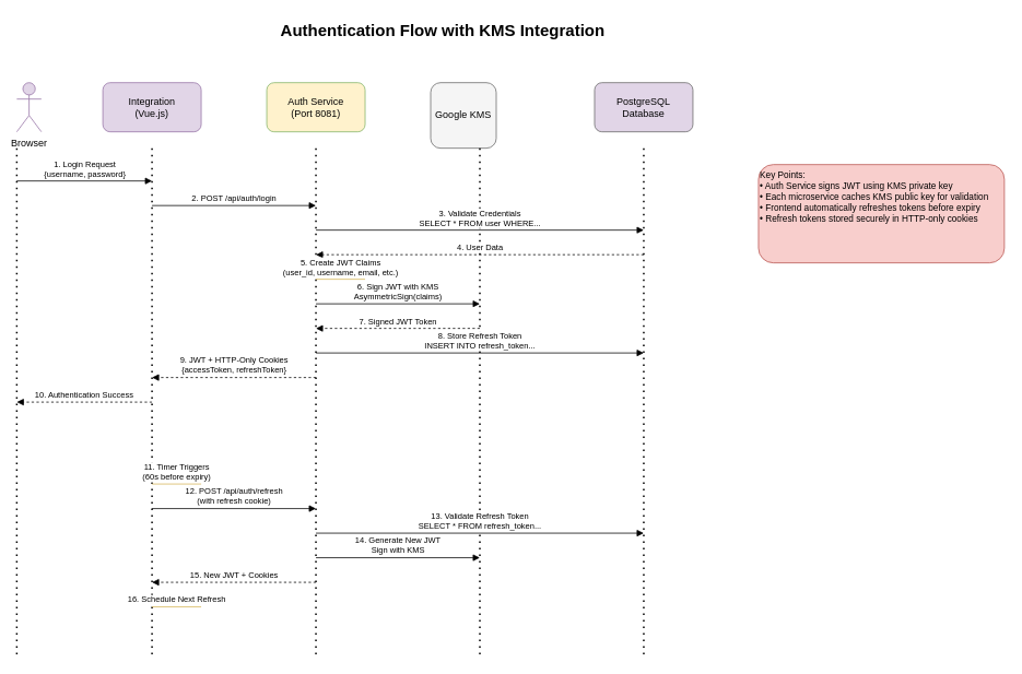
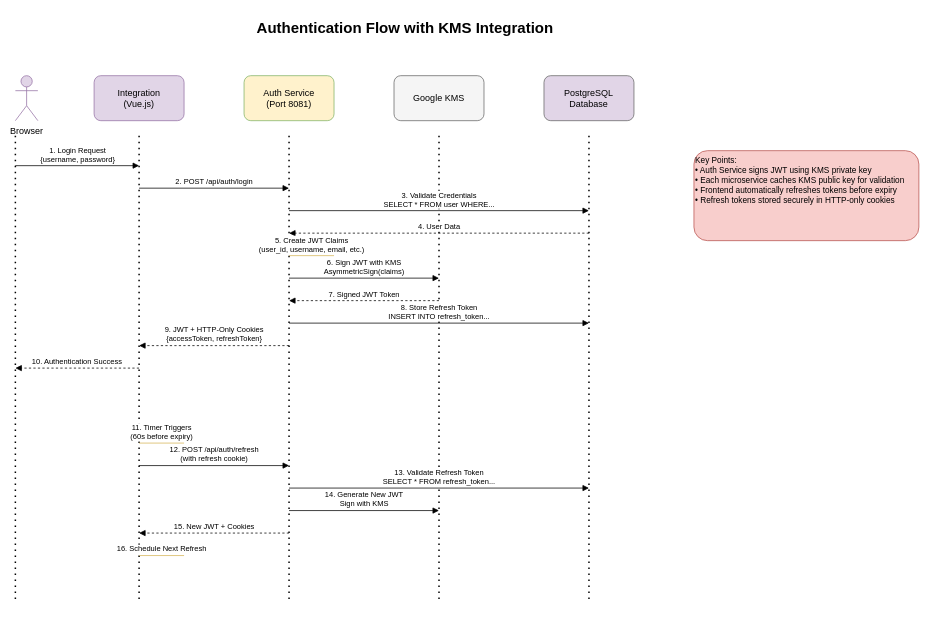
  <mxCell id="0" />
  <mxCell id="1" parent="0" />
  <mxCell id="2" value="Authentication Flow with KMS Integration" style="text;html=1;strokeColor=none;fillColor=none;align=center;verticalAlign=middle;whiteSpace=wrap;rounded=0;fontSize=20;fontStyle=1;" vertex="1" parent="1"><mxGeometry x="290" y="20" width="500" height="30" as="geometry" /></mxCell>
  <mxCell id="3" value="Browser" style="shape=umlActor;verticalLabelPosition=bottom;verticalAlign=top;html=1;outlineConnect=0;fillColor=#e1d5e7;strokeColor=#9673a6;" vertex="1" parent="1"><mxGeometry x="20" y="100" width="30" height="60" as="geometry" /></mxCell>
  <mxCell id="4" value="Integration&#10;(Vue.js)" style="rounded=1;whiteSpace=wrap;html=1;fillColor=#e1d5e7;strokeColor=#9673a6;fontSize=12;align=center;" vertex="1" parent="1"><mxGeometry x="125" y="100" width="120" height="60" as="geometry" /></mxCell>
  <mxCell id="5" value="Auth Service&#10;(Port 8081)" style="rounded=1;whiteSpace=wrap;html=1;fillColor=#fff2cc;strokeColor=#82b366;fontSize=12;align=center;" vertex="1" parent="1"><mxGeometry x="325" y="100" width="120" height="60" as="geometry" /></mxCell>
- <mxCell id="6" value="Google KMS" style="rounded=1;whiteSpace=wrap;html=1;fillColor=#f5f5f5;strokeColor=#666666;fontSize=12;align=center;" vertex="1" parent="1"><mxGeometry x="525" y="100" width="80" height="80" as="geometry" /></mxCell>
+ <mxCell id="6" value="Google KMS" style="rounded=1;whiteSpace=wrap;html=1;fillColor=#f5f5f5;strokeColor=#666666;fontSize=12;align=center;" vertex="1" parent="1"><mxGeometry x="525" y="100" width="120" height="60" as="geometry" /></mxCell>
  <mxCell id="7" value="PostgreSQL&#10;Database" style="rounded=1;whiteSpace=wrap;html=1;fillColor=#e1d5e7;strokeColor=#666666;fontSize=12;align=center;" vertex="1" parent="1"><mxGeometry x="725" y="100" width="120" height="60" as="geometry" /></mxCell>
  <mxCell id="8" value="" style="endArrow=none;dashed=1;html=1;dashPattern=1 3;strokeWidth=2;" edge="1" parent="1"><mxGeometry width="50" height="50" relative="1" as="geometry"><mxPoint x="20" y="180" as="sourcePoint" /><mxPoint x="20" y="800" as="targetPoint" /></mxGeometry></mxCell>
  <mxCell id="9" value="" style="endArrow=none;dashed=1;html=1;dashPattern=1 3;strokeWidth=2;" edge="1" parent="1"><mxGeometry width="50" height="50" relative="1" as="geometry"><mxPoint x="185" y="180" as="sourcePoint" /><mxPoint x="185" y="800" as="targetPoint" /></mxGeometry></mxCell>
  <mxCell id="10" value="" style="endArrow=none;dashed=1;html=1;dashPattern=1 3;strokeWidth=2;" edge="1" parent="1"><mxGeometry width="50" height="50" relative="1" as="geometry"><mxPoint x="385" y="180" as="sourcePoint" /><mxPoint x="385" y="800" as="targetPoint" /></mxGeometry></mxCell>
  <mxCell id="11" value="" style="endArrow=none;dashed=1;html=1;dashPattern=1 3;strokeWidth=2;" edge="1" parent="1"><mxGeometry width="50" height="50" relative="1" as="geometry"><mxPoint x="585" y="180" as="sourcePoint" /><mxPoint x="585" y="800" as="targetPoint" /></mxGeometry></mxCell>
  <mxCell id="12" value="" style="endArrow=none;dashed=1;html=1;dashPattern=1 3;strokeWidth=2;" edge="1" parent="1"><mxGeometry width="50" height="50" relative="1" as="geometry"><mxPoint x="785" y="180" as="sourcePoint" /><mxPoint x="785" y="800" as="targetPoint" /></mxGeometry></mxCell>
  <mxCell id="13" value="1. Login Request&#10;{username, password}" style="html=1;verticalAlign=bottom;endArrow=block;fontSize=10;" edge="1" parent="1"><mxGeometry width="80" relative="1" as="geometry"><mxPoint x="20" y="220" as="sourcePoint" /><mxPoint x="185" y="220" as="targetPoint" /></mxGeometry></mxCell>
  <mxCell id="14" value="2. POST /api/auth/login" style="html=1;verticalAlign=bottom;endArrow=block;fontSize=10;" edge="1" parent="1"><mxGeometry width="80" relative="1" as="geometry"><mxPoint x="185" y="250" as="sourcePoint" /><mxPoint x="385" y="250" as="targetPoint" /></mxGeometry></mxCell>
  <mxCell id="15" value="3. Validate Credentials&#10;SELECT * FROM user WHERE..." style="html=1;verticalAlign=bottom;endArrow=block;fontSize=10;" edge="1" parent="1"><mxGeometry width="80" relative="1" as="geometry"><mxPoint x="385" y="280" as="sourcePoint" /><mxPoint x="785" y="280" as="targetPoint" /></mxGeometry></mxCell>
  <mxCell id="16" value="4. User Data" style="html=1;verticalAlign=bottom;endArrow=block;dashed=1;fontSize=10;" edge="1" parent="1"><mxGeometry width="80" relative="1" as="geometry"><mxPoint x="785" y="310" as="sourcePoint" /><mxPoint x="385" y="310" as="targetPoint" /></mxGeometry></mxCell>
  <mxCell id="17" value="5. Create JWT Claims&#10;(user_id, username, email, etc.)" style="html=1;verticalAlign=bottom;endArrow=none;fontSize=10;fillColor=#fff2cc;strokeColor=#d6b656;" edge="1" parent="1"><mxGeometry width="80" relative="1" as="geometry"><mxPoint x="385" y="340" as="sourcePoint" /><mxPoint x="445" y="340" as="targetPoint" /></mxGeometry></mxCell>
  <mxCell id="18" value="6. Sign JWT with KMS&#10;AsymmetricSign(claims)" style="html=1;verticalAlign=bottom;endArrow=block;fontSize=10;" edge="1" parent="1"><mxGeometry width="80" relative="1" as="geometry"><mxPoint x="385" y="370" as="sourcePoint" /><mxPoint x="585" y="370" as="targetPoint" /></mxGeometry></mxCell>
  <mxCell id="19" value="7. Signed JWT Token" style="html=1;verticalAlign=bottom;endArrow=block;dashed=1;fontSize=10;" edge="1" parent="1"><mxGeometry width="80" relative="1" as="geometry"><mxPoint x="585" y="400" as="sourcePoint" /><mxPoint x="385" y="400" as="targetPoint" /></mxGeometry></mxCell>
  <mxCell id="20" value="8. Store Refresh Token&#10;INSERT INTO refresh_token..." style="html=1;verticalAlign=bottom;endArrow=block;fontSize=10;" edge="1" parent="1"><mxGeometry width="80" relative="1" as="geometry"><mxPoint x="385" y="430" as="sourcePoint" /><mxPoint x="785" y="430" as="targetPoint" /></mxGeometry></mxCell>
  <mxCell id="21" value="9. JWT + HTTP-Only Cookies&#10;{accessToken, refreshToken}" style="html=1;verticalAlign=bottom;endArrow=block;dashed=1;fontSize=10;" edge="1" parent="1"><mxGeometry width="80" relative="1" as="geometry"><mxPoint x="385" y="460" as="sourcePoint" /><mxPoint x="185" y="460" as="targetPoint" /></mxGeometry></mxCell>
  <mxCell id="22" value="10. Authentication Success" style="html=1;verticalAlign=bottom;endArrow=block;dashed=1;fontSize=10;" edge="1" parent="1"><mxGeometry width="80" relative="1" as="geometry"><mxPoint x="185" y="490" as="sourcePoint" /><mxPoint x="20" y="490" as="targetPoint" /></mxGeometry></mxCell>
  <mxCell id="23" value="11. Timer Triggers&#10;(60s before expiry)" style="html=1;verticalAlign=bottom;endArrow=none;fontSize=10;fillColor=#fff2cc;strokeColor=#d6b656;" edge="1" parent="1"><mxGeometry width="80" relative="1" as="geometry"><mxPoint x="185" y="590" as="sourcePoint" /><mxPoint x="245" y="590" as="targetPoint" /></mxGeometry></mxCell>
  <mxCell id="24" value="12. POST /api/auth/refresh&#10;(with refresh cookie)" style="html=1;verticalAlign=bottom;endArrow=block;fontSize=10;" edge="1" parent="1"><mxGeometry width="80" relative="1" as="geometry"><mxPoint x="185" y="620" as="sourcePoint" /><mxPoint x="385" y="620" as="targetPoint" /></mxGeometry></mxCell>
  <mxCell id="25" value="13. Validate Refresh Token&#10;SELECT * FROM refresh_token..." style="html=1;verticalAlign=bottom;endArrow=block;fontSize=10;" edge="1" parent="1"><mxGeometry width="80" relative="1" as="geometry"><mxPoint x="385" y="650" as="sourcePoint" /><mxPoint x="785" y="650" as="targetPoint" /></mxGeometry></mxCell>
  <mxCell id="26" value="14. Generate New JWT&#10;Sign with KMS" style="html=1;verticalAlign=bottom;endArrow=block;fontSize=10;" edge="1" parent="1"><mxGeometry width="80" relative="1" as="geometry"><mxPoint x="385" y="680" as="sourcePoint" /><mxPoint x="585" y="680" as="targetPoint" /></mxGeometry></mxCell>
  <mxCell id="27" value="15. New JWT + Cookies" style="html=1;verticalAlign=bottom;endArrow=block;dashed=1;fontSize=10;" edge="1" parent="1"><mxGeometry width="80" relative="1" as="geometry"><mxPoint x="385" y="710" as="sourcePoint" /><mxPoint x="185" y="710" as="targetPoint" /></mxGeometry></mxCell>
  <mxCell id="28" value="16. Schedule Next Refresh" style="html=1;verticalAlign=bottom;endArrow=none;fontSize=10;fillColor=#fff2cc;strokeColor=#d6b656;" edge="1" parent="1"><mxGeometry width="80" relative="1" as="geometry"><mxPoint x="185" y="740" as="sourcePoint" /><mxPoint x="245" y="740" as="targetPoint" /></mxGeometry></mxCell>
  <mxCell id="29" value="Key Points:&#10;• Auth Service signs JWT using KMS private key&#10;• Each microservice caches KMS public key for validation&#10;• Frontend automatically refreshes tokens before expiry&#10;• Refresh tokens stored securely in HTTP-only cookies" style="rounded=1;whiteSpace=wrap;html=1;fillColor=#f8cecc;strokeColor=#b85450;fontSize=11;align=left;verticalAlign=top;" vertex="1" parent="1"><mxGeometry x="925" y="200" width="300" height="120" as="geometry" /></mxCell>
